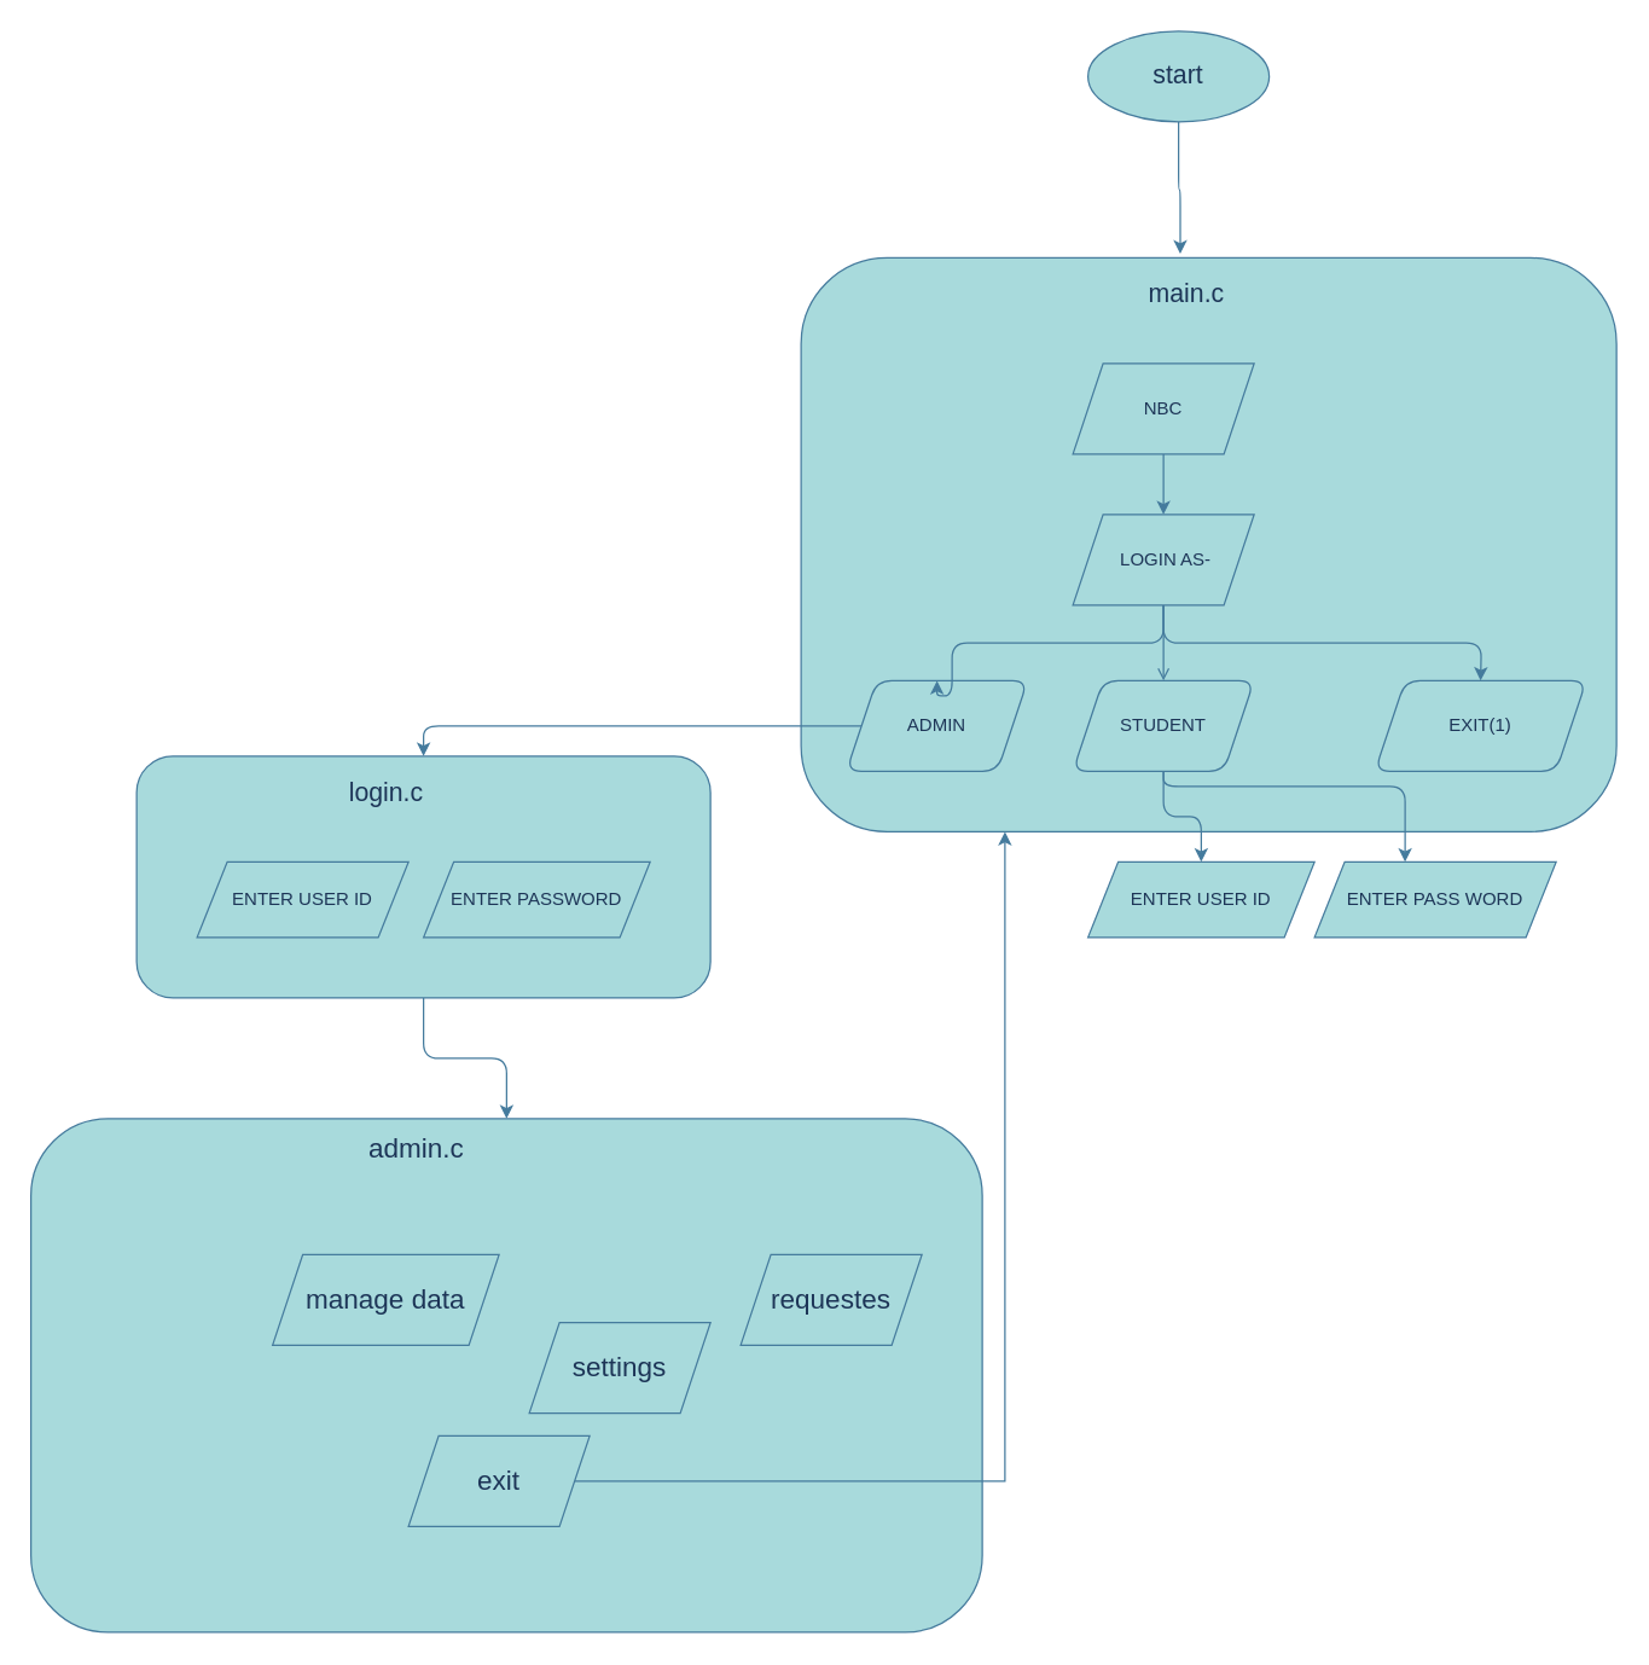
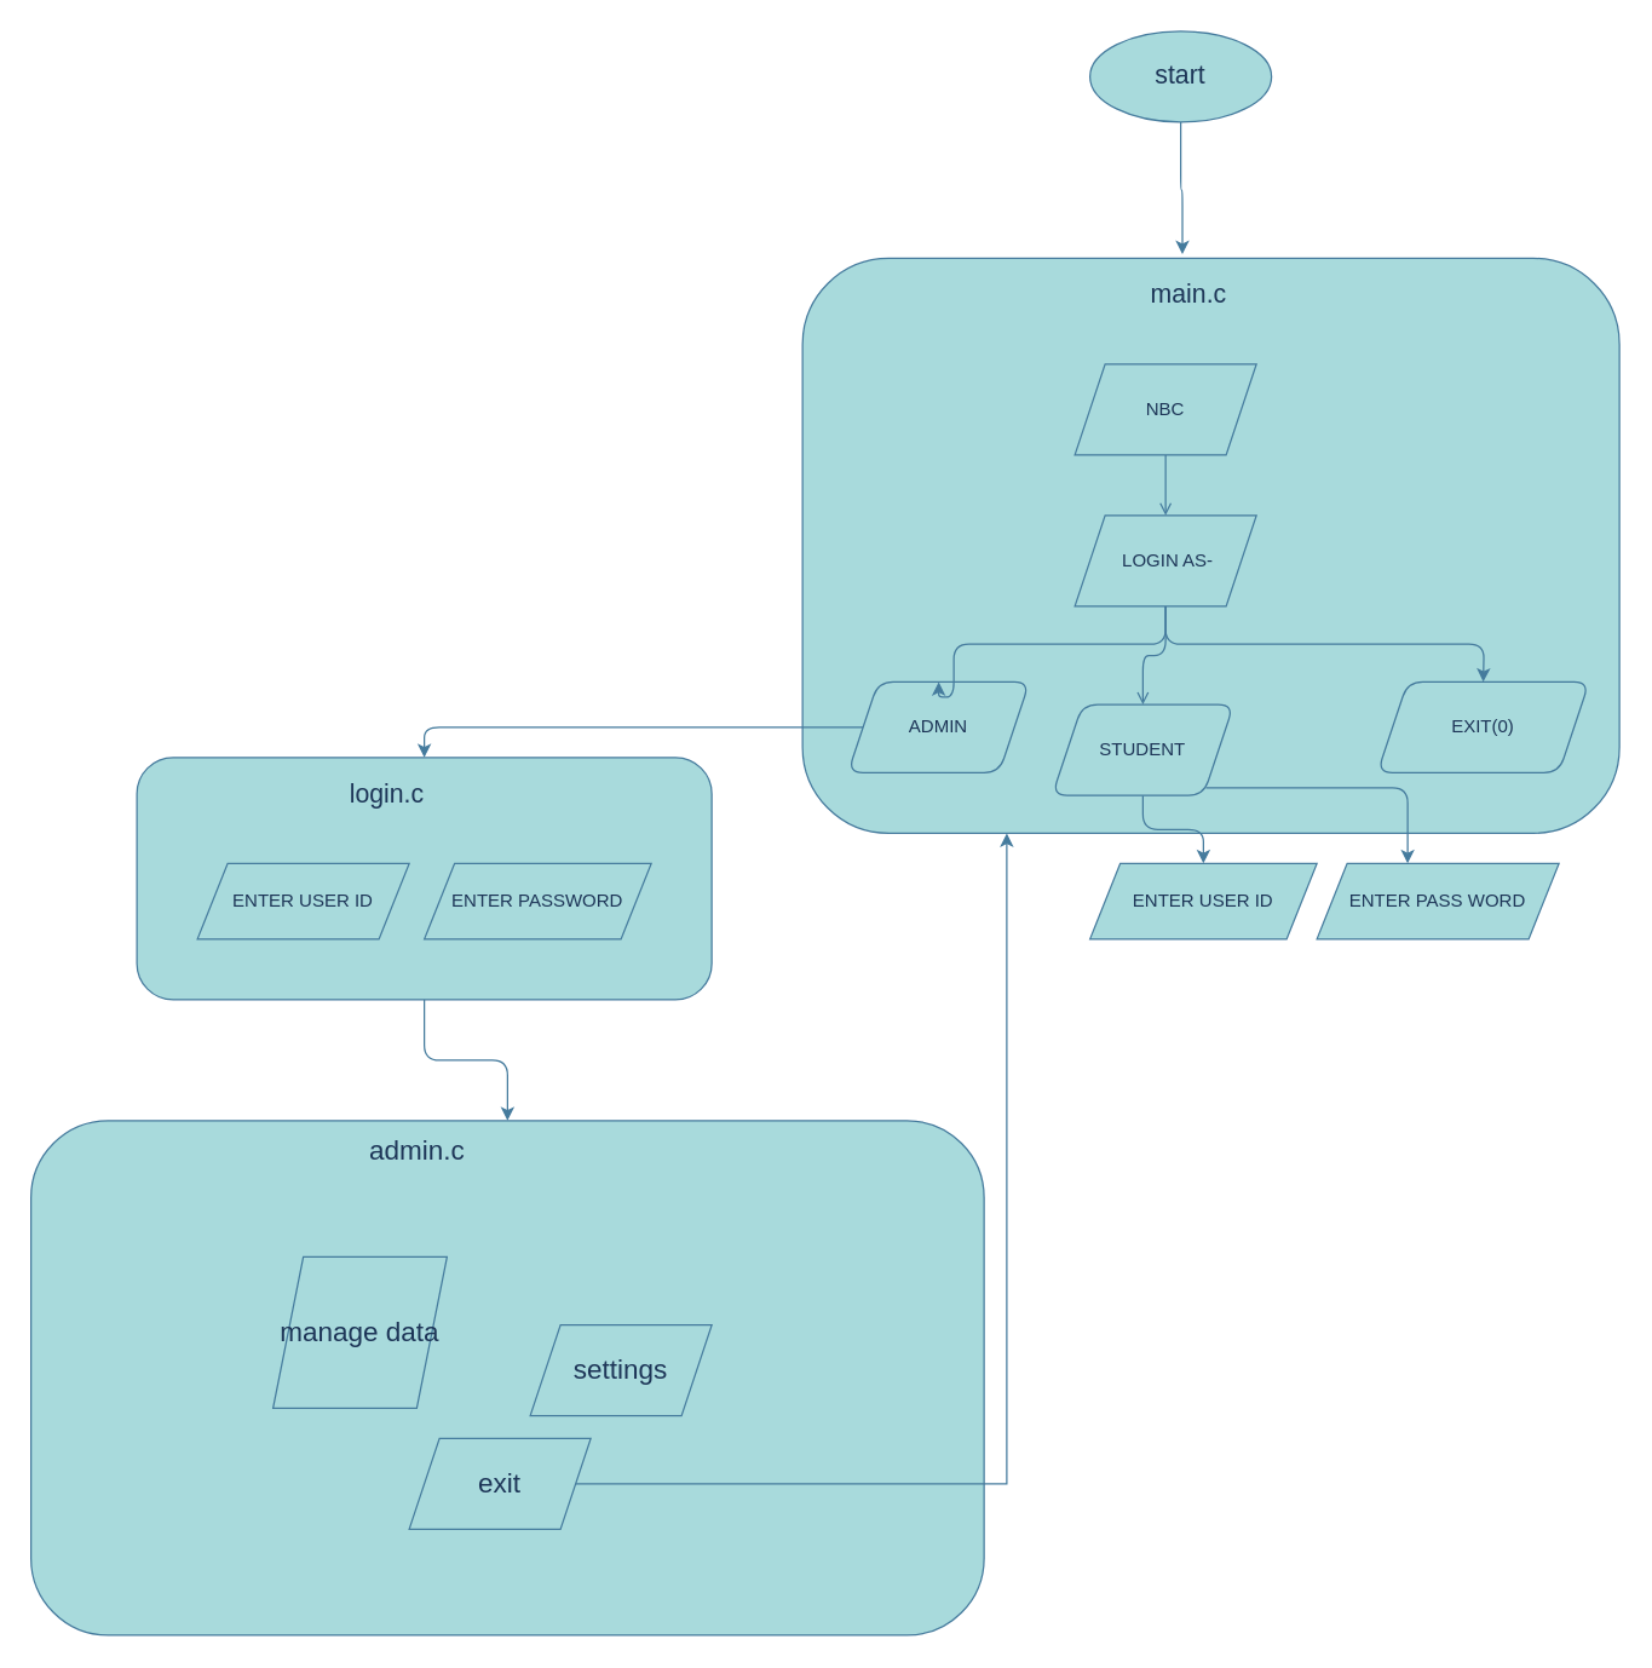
  <mxCell id="0" />
  <mxCell id="1" parent="0" />
  <mxCell id="2" value="" style="edgeStyle=orthogonalEdgeStyle;rounded=1;orthogonalLoop=1;jettySize=auto;html=1;fontSize=17;labelBackgroundColor=none;strokeColor=#457B9D;fontColor=default;" edge="1" parent="1" source="3" target="23"><mxGeometry relative="1" as="geometry" /></mxCell>
  <mxCell id="3" value="" style="rounded=1;whiteSpace=wrap;html=1;labelBackgroundColor=none;fillColor=#A8DADC;strokeColor=#457B9D;fontColor=#1D3557;" vertex="1" parent="1"><mxGeometry x="90" y="500" width="380" height="160" as="geometry" /></mxCell>
  <mxCell id="4" value="" style="rounded=1;whiteSpace=wrap;html=1;labelBackgroundColor=none;fillColor=#A8DADC;strokeColor=#457B9D;fontColor=#1D3557;" vertex="1" parent="1"><mxGeometry x="530" y="170" width="540" height="380" as="geometry" /></mxCell>
- <mxCell id="5" value="" style="edgeStyle=orthogonalEdgeStyle;rounded=1;orthogonalLoop=1;jettySize=auto;html=1;labelBackgroundColor=none;strokeColor=#457B9D;fontColor=default;" parent="1" source="6" target="12" edge="1"><mxGeometry relative="1" as="geometry" /></mxCell>
+ <mxCell id="5" value="" style="edgeStyle=orthogonalEdgeStyle;rounded=1;orthogonalLoop=1;jettySize=auto;html=1;labelBackgroundColor=none;strokeColor=#457B9D;fontColor=default;endArrow=open;" parent="1" source="6" target="12" edge="1"><mxGeometry relative="1" as="geometry" /></mxCell>
  <mxCell id="6" value="NBC" style="shape=parallelogram;perimeter=parallelogramPerimeter;whiteSpace=wrap;html=1;fixedSize=1;fontFamily=Helvetica;fontSize=12;fontColor=#1D3557;align=center;strokeColor=#457B9D;fillColor=#A8DADC;labelBackgroundColor=none;" parent="1" vertex="1"><mxGeometry x="710" y="240" width="120" height="60" as="geometry" /></mxCell>
  <mxCell id="7" style="edgeStyle=orthogonalEdgeStyle;rounded=1;orthogonalLoop=1;jettySize=auto;html=1;entryX=0.5;entryY=0;entryDx=0;entryDy=0;labelBackgroundColor=none;strokeColor=#457B9D;fontColor=default;" edge="1" parent="1" source="8" target="3"><mxGeometry relative="1" as="geometry" /></mxCell>
  <mxCell id="8" value="ADMIN" style="shape=parallelogram;perimeter=parallelogramPerimeter;whiteSpace=wrap;html=1;fixedSize=1;direction=west;labelBackgroundColor=none;fillColor=#A8DADC;strokeColor=#457B9D;fontColor=#1D3557;rounded=1;" parent="1" vertex="1"><mxGeometry x="560" y="450" width="120" height="60" as="geometry" /></mxCell>
  <mxCell id="9" style="edgeStyle=orthogonalEdgeStyle;rounded=1;orthogonalLoop=1;jettySize=auto;html=1;exitX=0.5;exitY=1;exitDx=0;exitDy=0;labelBackgroundColor=none;strokeColor=#457B9D;fontColor=default;entryX=0.5;entryY=1;entryDx=0;entryDy=0;" parent="1" source="12" target="8" edge="1"><mxGeometry relative="1" as="geometry"><Array as="points"><mxPoint x="770" y="425" /><mxPoint x="630" y="425" /><mxPoint x="630" y="460" /></Array></mxGeometry></mxCell>
  <mxCell id="10" style="edgeStyle=orthogonalEdgeStyle;rounded=1;orthogonalLoop=1;jettySize=auto;html=1;exitX=0.5;exitY=1;exitDx=0;exitDy=0;entryX=0.5;entryY=0;entryDx=0;entryDy=0;labelBackgroundColor=none;strokeColor=#457B9D;fontColor=default;" parent="1" source="12" edge="1"><mxGeometry relative="1" as="geometry"><mxPoint x="980" y="450" as="targetPoint" /></mxGeometry></mxCell>
  <mxCell id="11" style="edgeStyle=orthogonalEdgeStyle;rounded=1;orthogonalLoop=1;jettySize=auto;html=1;exitX=0.5;exitY=1;exitDx=0;exitDy=0;labelBackgroundColor=none;strokeColor=#457B9D;fontColor=default;endArrow=open;" parent="1" source="12" target="15" edge="1"><mxGeometry relative="1" as="geometry" /></mxCell>
  <mxCell id="12" value="&amp;nbsp;LOGIN AS-" style="shape=parallelogram;perimeter=parallelogramPerimeter;whiteSpace=wrap;html=1;fixedSize=1;fontFamily=Helvetica;fontSize=12;fontColor=#1D3557;align=center;strokeColor=#457B9D;fillColor=#A8DADC;labelBackgroundColor=none;" parent="1" vertex="1"><mxGeometry x="710" y="340" width="120" height="60" as="geometry" /></mxCell>
  <mxCell id="13" style="edgeStyle=orthogonalEdgeStyle;rounded=1;orthogonalLoop=1;jettySize=auto;html=1;labelBackgroundColor=none;strokeColor=#457B9D;fontColor=default;" parent="1" source="15" target="18" edge="1"><mxGeometry relative="1" as="geometry" /></mxCell>
  <mxCell id="14" style="edgeStyle=orthogonalEdgeStyle;rounded=1;orthogonalLoop=1;jettySize=auto;html=1;labelBackgroundColor=none;strokeColor=#457B9D;fontColor=default;" parent="1" source="15" target="19" edge="1"><mxGeometry relative="1" as="geometry"><Array as="points"><mxPoint x="770" y="520" /><mxPoint x="930" y="520" /></Array></mxGeometry></mxCell>
- <mxCell id="15" value="STUDENT" style="shape=parallelogram;perimeter=parallelogramPerimeter;whiteSpace=wrap;html=1;fixedSize=1;labelBackgroundColor=none;fillColor=#A8DADC;strokeColor=#457B9D;fontColor=#1D3557;rounded=1;" parent="1" vertex="1"><mxGeometry x="710" y="450" width="120" height="60" as="geometry" /></mxCell>
+ <mxCell id="15" value="STUDENT" style="shape=parallelogram;perimeter=parallelogramPerimeter;whiteSpace=wrap;html=1;fixedSize=1;labelBackgroundColor=none;fillColor=#A8DADC;strokeColor=#457B9D;fontColor=#1D3557;rounded=1;" parent="1" vertex="1"><mxGeometry x="695" y="465" width="120" height="60" as="geometry" /></mxCell>
  <mxCell id="16" value="ENTER PASSWORD" style="shape=parallelogram;perimeter=parallelogramPerimeter;whiteSpace=wrap;html=1;fixedSize=1;fontFamily=Helvetica;fontSize=12;fontColor=#1D3557;align=center;strokeColor=#457B9D;fillColor=#A8DADC;labelBackgroundColor=none;" parent="1" vertex="1"><mxGeometry x="280" y="570" width="150" height="50" as="geometry" /></mxCell>
  <mxCell id="17" value="ENTER USER ID" style="shape=parallelogram;perimeter=parallelogramPerimeter;whiteSpace=wrap;html=1;fixedSize=1;fontFamily=Helvetica;fontSize=12;fontColor=#1D3557;align=center;strokeColor=#457B9D;fillColor=#A8DADC;labelBackgroundColor=none;" parent="1" vertex="1"><mxGeometry x="130" y="570" width="140" height="50" as="geometry" /></mxCell>
  <mxCell id="18" value="ENTER USER ID" style="shape=parallelogram;perimeter=parallelogramPerimeter;whiteSpace=wrap;html=1;fixedSize=1;fontFamily=Helvetica;fontSize=12;fontColor=#1D3557;align=center;strokeColor=#457B9D;fillColor=#A8DADC;labelBackgroundColor=none;" parent="1" vertex="1"><mxGeometry x="720" y="570" width="150" height="50" as="geometry" /></mxCell>
  <mxCell id="19" value="ENTER PASS WORD" style="shape=parallelogram;perimeter=parallelogramPerimeter;whiteSpace=wrap;html=1;fixedSize=1;fontFamily=Helvetica;fontSize=12;fontColor=#1D3557;align=center;strokeColor=#457B9D;fillColor=#A8DADC;labelBackgroundColor=none;" parent="1" vertex="1"><mxGeometry x="870" y="570" width="160" height="50" as="geometry" /></mxCell>
- <mxCell id="20" value="EXIT(1)" style="shape=parallelogram;perimeter=parallelogramPerimeter;whiteSpace=wrap;html=1;fixedSize=1;labelBackgroundColor=none;fillColor=#A8DADC;strokeColor=#457B9D;fontColor=#1D3557;rounded=1;" parent="1" vertex="1"><mxGeometry x="910" y="450" width="140" height="60" as="geometry" /></mxCell>
+ <mxCell id="20" value="EXIT(0)" style="shape=parallelogram;perimeter=parallelogramPerimeter;whiteSpace=wrap;html=1;fixedSize=1;labelBackgroundColor=none;fillColor=#A8DADC;strokeColor=#457B9D;fontColor=#1D3557;rounded=1;" parent="1" vertex="1"><mxGeometry x="910" y="450" width="140" height="60" as="geometry" /></mxCell>
  <mxCell id="21" value="&lt;font style=&quot;font-size: 17px;&quot;&gt;main.c&lt;/font&gt;" style="text;html=1;align=center;verticalAlign=middle;resizable=0;points=[];autosize=1;strokeColor=none;fillColor=none;labelBackgroundColor=none;fontColor=#1D3557;" vertex="1" parent="1"><mxGeometry x="750" y="180" width="70" height="30" as="geometry" /></mxCell>
  <mxCell id="22" value="login.c" style="text;html=1;align=center;verticalAlign=middle;resizable=0;points=[];autosize=1;strokeColor=none;fillColor=none;fontSize=17;labelBackgroundColor=none;fontColor=#1D3557;" vertex="1" parent="1"><mxGeometry x="220" y="510" width="70" height="30" as="geometry" /></mxCell>
  <mxCell id="23" value="" style="rounded=1;whiteSpace=wrap;html=1;labelBackgroundColor=none;fillColor=#A8DADC;strokeColor=#457B9D;fontColor=#1D3557;" vertex="1" parent="1"><mxGeometry x="20" y="740" width="630" height="340" as="geometry" /></mxCell>
  <mxCell id="24" style="edgeStyle=orthogonalEdgeStyle;rounded=1;orthogonalLoop=1;jettySize=auto;html=1;entryX=0.465;entryY=-0.007;entryDx=0;entryDy=0;entryPerimeter=0;fontSize=17;fontColor=default;labelBackgroundColor=none;strokeColor=#457B9D;" edge="1" parent="1" source="25" target="4"><mxGeometry relative="1" as="geometry" /></mxCell>
  <mxCell id="25" value="start" style="ellipse;whiteSpace=wrap;html=1;fontSize=17;arcSize=50;fillColor=#A8DADC;strokeColor=#457B9D;labelBackgroundColor=none;fontColor=#1D3557;" vertex="1" parent="1"><mxGeometry x="720" y="20" width="120" height="60" as="geometry" /></mxCell>
  <mxCell id="26" value="&lt;font style=&quot;font-size: 18px;&quot;&gt;admin.c&lt;/font&gt;" style="text;html=1;align=center;verticalAlign=middle;resizable=0;points=[];autosize=1;strokeColor=none;fillColor=none;fontColor=#1D3557;" vertex="1" parent="1"><mxGeometry x="230" y="740" width="90" height="40" as="geometry" /></mxCell>
- <mxCell id="27" value="manage data" style="shape=parallelogram;perimeter=parallelogramPerimeter;whiteSpace=wrap;html=1;fixedSize=1;strokeColor=#457B9D;fontSize=18;fontColor=#1D3557;fillColor=#A8DADC;" vertex="1" parent="1"><mxGeometry x="180" y="830" width="150" height="60" as="geometry" /></mxCell>
+ <mxCell id="27" value="manage data" style="shape=parallelogram;perimeter=parallelogramPerimeter;whiteSpace=wrap;html=1;fixedSize=1;strokeColor=#457B9D;fontSize=18;fontColor=#1D3557;fillColor=#A8DADC;" vertex="1" parent="1"><mxGeometry x="180" y="830" width="115" height="100" as="geometry" /></mxCell>
  <mxCell id="28" value="settings" style="shape=parallelogram;perimeter=parallelogramPerimeter;whiteSpace=wrap;html=1;fixedSize=1;strokeColor=#457B9D;fontSize=18;fontColor=#1D3557;fillColor=#A8DADC;" vertex="1" parent="1"><mxGeometry x="350" y="875" width="120" height="60" as="geometry" /></mxCell>
  <mxCell id="29" style="edgeStyle=orthogonalEdgeStyle;rounded=0;orthogonalLoop=1;jettySize=auto;html=1;entryX=0.25;entryY=1;entryDx=0;entryDy=0;strokeColor=#457B9D;fontSize=18;fontColor=#1D3557;fillColor=#A8DADC;" edge="1" parent="1" source="30" target="4"><mxGeometry relative="1" as="geometry" /></mxCell>
  <mxCell id="30" value="exit" style="shape=parallelogram;perimeter=parallelogramPerimeter;whiteSpace=wrap;html=1;fixedSize=1;strokeColor=#457B9D;fontSize=18;fontColor=#1D3557;fillColor=#A8DADC;" vertex="1" parent="1"><mxGeometry x="270" y="950" width="120" height="60" as="geometry" /></mxCell>
- <mxCell id="31" value="requestes" style="shape=parallelogram;perimeter=parallelogramPerimeter;whiteSpace=wrap;html=1;fixedSize=1;strokeColor=#457B9D;fontSize=18;fontColor=#1D3557;fillColor=#A8DADC;" vertex="1" parent="1"><mxGeometry x="490" y="830" width="120" height="60" as="geometry" /></mxCell>
